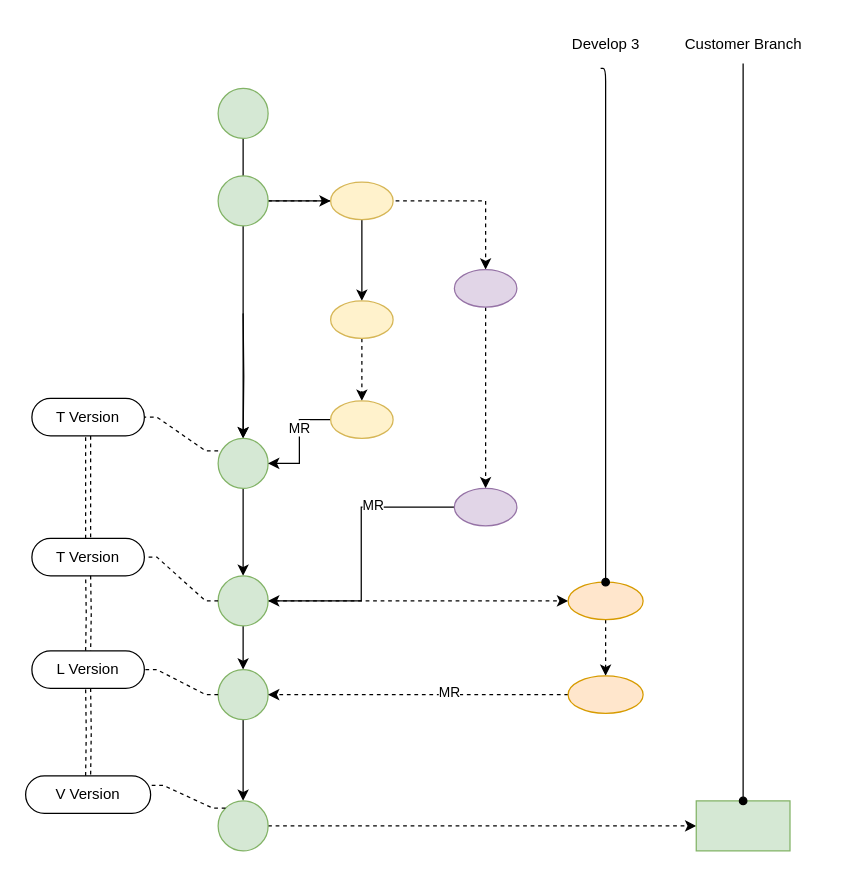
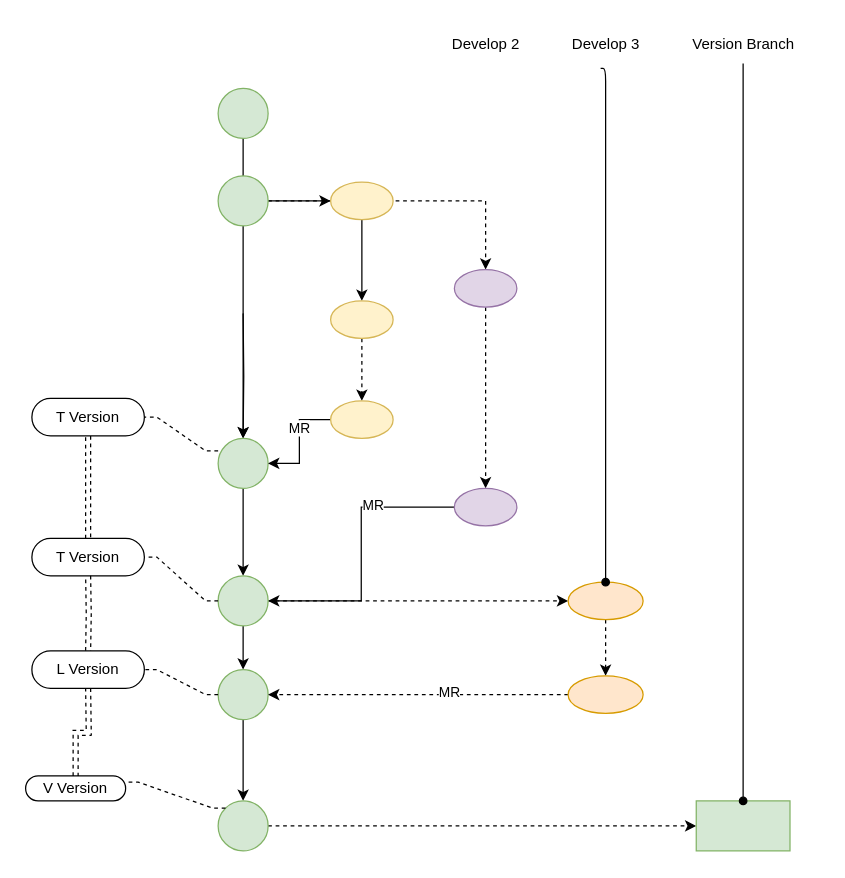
  <mxCell id="0" />
  <mxCell id="1" parent="0" />
  <mxCell id="2" value="" style="edgeStyle=orthogonalEdgeStyle;rounded=0;orthogonalLoop=1;jettySize=auto;html=1;entryX=0.5;entryY=0;entryDx=0;entryDy=0;" edge="1" parent="1" source="3" target="9"><mxGeometry relative="1" as="geometry"><mxPoint x="194" y="290" as="targetPoint" /></mxGeometry></mxCell>
  <mxCell id="3" value="" style="ellipse;whiteSpace=wrap;html=1;aspect=fixed;fillColor=#d5e8d4;strokeColor=#82b366;" vertex="1" parent="1"><mxGeometry x="174" y="70" width="40" height="40" as="geometry" /></mxCell>
  <mxCell id="4" value="" style="edgeStyle=orthogonalEdgeStyle;rounded=0;orthogonalLoop=1;jettySize=auto;html=1;" edge="1" parent="1" source="6" target="11"><mxGeometry relative="1" as="geometry" /></mxCell>
  <mxCell id="5" style="edgeStyle=orthogonalEdgeStyle;rounded=0;orthogonalLoop=1;jettySize=auto;html=1;entryX=0.5;entryY=0;entryDx=0;entryDy=0;dashed=1;" edge="1" parent="1" source="6" target="19"><mxGeometry relative="1" as="geometry" /></mxCell>
  <mxCell id="6" value="" style="ellipse;whiteSpace=wrap;html=1;aspect=fixed;fillColor=#d5e8d4;strokeColor=#82b366;" vertex="1" parent="1"><mxGeometry x="174" y="140" width="40" height="40" as="geometry" /></mxCell>
  <mxCell id="7" value="" style="edgeStyle=orthogonalEdgeStyle;rounded=0;orthogonalLoop=1;jettySize=auto;html=1;" edge="1" parent="1" target="9"><mxGeometry relative="1" as="geometry"><mxPoint x="194" y="250" as="sourcePoint" /></mxGeometry></mxCell>
  <mxCell id="8" value="" style="edgeStyle=orthogonalEdgeStyle;rounded=0;orthogonalLoop=1;jettySize=auto;html=1;" edge="1" parent="1" source="9" target="25"><mxGeometry relative="1" as="geometry" /></mxCell>
  <mxCell id="9" value="" style="ellipse;whiteSpace=wrap;html=1;aspect=fixed;fillColor=#d5e8d4;strokeColor=#82b366;" vertex="1" parent="1"><mxGeometry x="174" y="350" width="40" height="40" as="geometry" /></mxCell>
  <mxCell id="10" value="" style="edgeStyle=orthogonalEdgeStyle;rounded=0;orthogonalLoop=1;jettySize=auto;html=1;" edge="1" parent="1" source="11" target="14"><mxGeometry relative="1" as="geometry" /></mxCell>
  <mxCell id="11" value="" style="ellipse;whiteSpace=wrap;html=1;fillColor=#fff2cc;strokeColor=#d6b656;" vertex="1" parent="1"><mxGeometry x="264" y="145" width="50" height="30" as="geometry" /></mxCell>
+ <mxCell id="12" value="Develop 2" style="text;html=1;resizable=0;autosize=1;align=center;verticalAlign=middle;points=[];fillColor=none;strokeColor=none;rounded=0;" vertex="1" parent="1"><mxGeometry x="347.5" y="20" width="80" height="30" as="geometry" /></mxCell>
  <mxCell id="13" value="" style="edgeStyle=orthogonalEdgeStyle;rounded=0;orthogonalLoop=1;jettySize=auto;html=1;dashed=1;" edge="1" parent="1" source="14" target="17"><mxGeometry relative="1" as="geometry" /></mxCell>
  <mxCell id="14" value="" style="ellipse;whiteSpace=wrap;html=1;fillColor=#fff2cc;strokeColor=#d6b656;" vertex="1" parent="1"><mxGeometry x="264" y="240" width="50" height="30" as="geometry" /></mxCell>
  <mxCell id="15" style="edgeStyle=orthogonalEdgeStyle;rounded=0;orthogonalLoop=1;jettySize=auto;html=1;entryX=1;entryY=0.5;entryDx=0;entryDy=0;" edge="1" parent="1" source="17" target="9"><mxGeometry relative="1" as="geometry" /></mxCell>
  <mxCell id="16" value="MR" style="edgeLabel;html=1;align=center;verticalAlign=middle;resizable=0;points=[];" vertex="1" connectable="0" parent="15"><mxGeometry x="-0.271" y="-1" relative="1" as="geometry"><mxPoint as="offset" /></mxGeometry></mxCell>
  <mxCell id="17" value="" style="ellipse;whiteSpace=wrap;html=1;fillColor=#fff2cc;strokeColor=#d6b656;" vertex="1" parent="1"><mxGeometry x="264" y="320" width="50" height="30" as="geometry" /></mxCell>
  <mxCell id="18" style="edgeStyle=orthogonalEdgeStyle;rounded=0;orthogonalLoop=1;jettySize=auto;html=1;dashed=1;" edge="1" parent="1" source="19" target="22"><mxGeometry relative="1" as="geometry" /></mxCell>
  <mxCell id="19" value="" style="ellipse;whiteSpace=wrap;html=1;fillColor=#e1d5e7;strokeColor=#9673a6;" vertex="1" parent="1"><mxGeometry x="363" y="215" width="50" height="30" as="geometry" /></mxCell>
  <mxCell id="20" style="edgeStyle=orthogonalEdgeStyle;rounded=0;orthogonalLoop=1;jettySize=auto;html=1;entryX=1;entryY=0.5;entryDx=0;entryDy=0;" edge="1" parent="1" source="22" target="25"><mxGeometry relative="1" as="geometry" /></mxCell>
  <mxCell id="21" value="MR" style="edgeLabel;html=1;align=center;verticalAlign=middle;resizable=0;points=[];" vertex="1" connectable="0" parent="20"><mxGeometry x="-0.411" y="-2" relative="1" as="geometry"><mxPoint as="offset" /></mxGeometry></mxCell>
  <mxCell id="22" value="" style="ellipse;whiteSpace=wrap;html=1;fillColor=#e1d5e7;strokeColor=#9673a6;" vertex="1" parent="1"><mxGeometry x="363" y="390" width="50" height="30" as="geometry" /></mxCell>
  <mxCell id="23" value="" style="edgeStyle=orthogonalEdgeStyle;rounded=0;orthogonalLoop=1;jettySize=auto;html=1;" edge="1" parent="1" source="25" target="27"><mxGeometry relative="1" as="geometry" /></mxCell>
  <mxCell id="24" value="" style="edgeStyle=orthogonalEdgeStyle;rounded=0;orthogonalLoop=1;jettySize=auto;html=1;dashed=1;" edge="1" parent="1" source="25" target="36"><mxGeometry relative="1" as="geometry" /></mxCell>
  <mxCell id="25" value="" style="ellipse;whiteSpace=wrap;html=1;aspect=fixed;fillColor=#d5e8d4;strokeColor=#82b366;" vertex="1" parent="1"><mxGeometry x="174" y="460" width="40" height="40" as="geometry" /></mxCell>
  <mxCell id="26" value="" style="edgeStyle=orthogonalEdgeStyle;rounded=0;orthogonalLoop=1;jettySize=auto;html=1;" edge="1" parent="1" source="27" target="29"><mxGeometry relative="1" as="geometry" /></mxCell>
  <mxCell id="27" value="" style="ellipse;whiteSpace=wrap;html=1;aspect=fixed;fillColor=#d5e8d4;strokeColor=#82b366;" vertex="1" parent="1"><mxGeometry x="174" y="535" width="40" height="40" as="geometry" /></mxCell>
  <mxCell id="28" value="" style="edgeStyle=orthogonalEdgeStyle;rounded=0;orthogonalLoop=1;jettySize=auto;html=1;dashed=1;" edge="1" parent="1" source="29" target="47"><mxGeometry relative="1" as="geometry" /></mxCell>
  <mxCell id="29" value="" style="ellipse;whiteSpace=wrap;html=1;aspect=fixed;fillColor=#d5e8d4;strokeColor=#82b366;" vertex="1" parent="1"><mxGeometry x="174" y="640" width="40" height="40" as="geometry" /></mxCell>
  <mxCell id="30" value="" style="edgeStyle=orthogonalEdgeStyle;rounded=0;orthogonalLoop=1;jettySize=auto;html=1;dashed=1;shape=link;" edge="1" parent="1" source="31" target="33"><mxGeometry relative="1" as="geometry" /></mxCell>
  <mxCell id="31" value="T Version" style="whiteSpace=wrap;html=1;rounded=1;arcSize=50;align=center;verticalAlign=middle;strokeWidth=1;autosize=1;spacing=4;treeFolding=1;treeMoving=1;newEdgeStyle={&quot;edgeStyle&quot;:&quot;entityRelationEdgeStyle&quot;,&quot;startArrow&quot;:&quot;none&quot;,&quot;endArrow&quot;:&quot;none&quot;,&quot;segment&quot;:10,&quot;curved&quot;:1};" vertex="1" parent="1"><mxGeometry x="25" y="318" width="90" height="30" as="geometry" /></mxCell>
  <mxCell id="32" value="" style="edgeStyle=entityRelationEdgeStyle;startArrow=none;endArrow=none;segment=10;rounded=0;dashed=1;entryX=1;entryY=0.5;entryDx=0;entryDy=0;exitX=0;exitY=0.25;exitDx=0;exitDy=0;exitPerimeter=0;" edge="1" target="31" parent="1" source="9"><mxGeometry relative="1" as="geometry"><mxPoint x="24" y="350" as="sourcePoint" /></mxGeometry></mxCell>
  <mxCell id="33" value="T Version" style="whiteSpace=wrap;html=1;rounded=1;arcSize=50;align=center;verticalAlign=middle;strokeWidth=1;autosize=1;spacing=4;treeFolding=1;treeMoving=1;newEdgeStyle={&quot;edgeStyle&quot;:&quot;entityRelationEdgeStyle&quot;,&quot;startArrow&quot;:&quot;none&quot;,&quot;endArrow&quot;:&quot;none&quot;,&quot;segment&quot;:10,&quot;curved&quot;:1};" vertex="1" parent="1"><mxGeometry x="25" y="430" width="90" height="30" as="geometry" /></mxCell>
  <mxCell id="34" value="" style="edgeStyle=entityRelationEdgeStyle;startArrow=none;endArrow=none;segment=10;rounded=0;dashed=1;entryX=1;entryY=0.5;entryDx=0;entryDy=0;exitX=0;exitY=0.5;exitDx=0;exitDy=0;" edge="1" parent="1" source="25" target="33"><mxGeometry relative="1" as="geometry"><mxPoint x="184" y="370" as="sourcePoint" /><mxPoint x="125" y="343" as="targetPoint" /></mxGeometry></mxCell>
  <mxCell id="35" value="" style="edgeStyle=orthogonalEdgeStyle;rounded=0;orthogonalLoop=1;jettySize=auto;html=1;dashed=1;" edge="1" parent="1" source="36" target="40"><mxGeometry relative="1" as="geometry" /></mxCell>
  <mxCell id="36" value="" style="ellipse;whiteSpace=wrap;html=1;fillColor=#ffe6cc;strokeColor=#d79b00;" vertex="1" parent="1"><mxGeometry x="454" y="465" width="60" height="30" as="geometry" /></mxCell>
  <mxCell id="37" value="Develop 3" style="text;html=1;resizable=0;autosize=1;align=center;verticalAlign=middle;points=[];fillColor=none;strokeColor=none;rounded=0;" vertex="1" parent="1"><mxGeometry x="444" y="20" width="80" height="30" as="geometry" /></mxCell>
  <mxCell id="38" style="edgeStyle=orthogonalEdgeStyle;rounded=0;orthogonalLoop=1;jettySize=auto;html=1;dashed=1;" edge="1" parent="1" source="40" target="27"><mxGeometry relative="1" as="geometry" /></mxCell>
  <mxCell id="39" value="MR" style="edgeLabel;html=1;align=center;verticalAlign=middle;resizable=0;points=[];" vertex="1" connectable="0" parent="38"><mxGeometry x="-0.2" y="-3" relative="1" as="geometry"><mxPoint as="offset" /></mxGeometry></mxCell>
  <mxCell id="40" value="" style="ellipse;whiteSpace=wrap;html=1;fillColor=#ffe6cc;strokeColor=#d79b00;" vertex="1" parent="1"><mxGeometry x="454" y="540" width="60" height="30" as="geometry" /></mxCell>
  <mxCell id="41" value="L Version" style="whiteSpace=wrap;html=1;rounded=1;arcSize=50;align=center;verticalAlign=middle;strokeWidth=1;autosize=1;spacing=4;treeFolding=1;treeMoving=1;newEdgeStyle={&quot;edgeStyle&quot;:&quot;entityRelationEdgeStyle&quot;,&quot;startArrow&quot;:&quot;none&quot;,&quot;endArrow&quot;:&quot;none&quot;,&quot;segment&quot;:10,&quot;curved&quot;:1};" vertex="1" parent="1"><mxGeometry x="25" y="520" width="90" height="30" as="geometry" /></mxCell>
  <mxCell id="42" value="" style="edgeStyle=entityRelationEdgeStyle;startArrow=none;endArrow=none;segment=10;rounded=0;dashed=1;entryX=1;entryY=0.5;entryDx=0;entryDy=0;exitX=0;exitY=0.5;exitDx=0;exitDy=0;" edge="1" parent="1" source="27" target="41"><mxGeometry relative="1" as="geometry"><mxPoint x="184" y="490" as="sourcePoint" /><mxPoint x="125" y="455" as="targetPoint" /></mxGeometry></mxCell>
- <mxCell id="43" value="V Version" style="whiteSpace=wrap;html=1;rounded=1;arcSize=50;align=center;verticalAlign=middle;strokeWidth=1;autosize=1;spacing=4;treeFolding=1;treeMoving=1;newEdgeStyle={&quot;edgeStyle&quot;:&quot;entityRelationEdgeStyle&quot;,&quot;startArrow&quot;:&quot;none&quot;,&quot;endArrow&quot;:&quot;none&quot;,&quot;segment&quot;:10,&quot;curved&quot;:1};" vertex="1" parent="1"><mxGeometry x="20" y="620" width="100" height="30" as="geometry" /></mxCell>
+ <mxCell id="43" value="V Version" style="whiteSpace=wrap;html=1;rounded=1;arcSize=50;align=center;verticalAlign=middle;strokeWidth=1;autosize=1;spacing=4;treeFolding=1;treeMoving=1;newEdgeStyle={&quot;edgeStyle&quot;:&quot;entityRelationEdgeStyle&quot;,&quot;startArrow&quot;:&quot;none&quot;,&quot;endArrow&quot;:&quot;none&quot;,&quot;segment&quot;:10,&quot;curved&quot;:1};" vertex="1" parent="1"><mxGeometry x="20" y="620" width="80" height="20" as="geometry" /></mxCell>
  <mxCell id="44" value="" style="edgeStyle=entityRelationEdgeStyle;startArrow=none;endArrow=none;segment=10;rounded=0;dashed=1;entryX=1;entryY=0.25;entryDx=0;entryDy=0;exitX=0;exitY=0;exitDx=0;exitDy=0;" edge="1" parent="1" source="29" target="43"><mxGeometry relative="1" as="geometry"><mxPoint x="184" y="565" as="sourcePoint" /><mxPoint x="125" y="545" as="targetPoint" /></mxGeometry></mxCell>
  <mxCell id="45" value="" style="edgeStyle=orthogonalEdgeStyle;rounded=0;orthogonalLoop=1;jettySize=auto;html=1;dashed=1;shape=link;entryX=0.5;entryY=0;entryDx=0;entryDy=0;" edge="1" parent="1" target="41"><mxGeometry relative="1" as="geometry"><mxPoint x="70" y="460" as="sourcePoint" /><mxPoint x="80" y="440" as="targetPoint" /></mxGeometry></mxCell>
  <mxCell id="46" value="" style="edgeStyle=orthogonalEdgeStyle;rounded=0;orthogonalLoop=1;jettySize=auto;html=1;dashed=1;shape=link;entryX=0.5;entryY=0;entryDx=0;entryDy=0;" edge="1" parent="1" target="43"><mxGeometry relative="1" as="geometry"><mxPoint x="70" y="550" as="sourcePoint" /><mxPoint x="80" y="530" as="targetPoint" /></mxGeometry></mxCell>
  <mxCell id="47" value="" style="whiteSpace=wrap;html=1;fillColor=#d5e8d4;strokeColor=#82b366;" vertex="1" parent="1"><mxGeometry x="556.5" y="640" width="75" height="40" as="geometry" /></mxCell>
  <mxCell id="48" style="edgeStyle=orthogonalEdgeStyle;rounded=1;orthogonalLoop=1;jettySize=auto;html=1;endArrow=oval;endFill=1;" edge="1" parent="1" source="49" target="47"><mxGeometry relative="1" as="geometry" /></mxCell>
- <mxCell id="49" value="Customer Branch" style="text;html=1;resizable=0;autosize=1;align=center;verticalAlign=middle;points=[];fillColor=none;strokeColor=none;rounded=0;" vertex="1" parent="1"><mxGeometry x="534" y="20" width="120" height="30" as="geometry" /></mxCell>
+ <mxCell id="49" value="Version Branch" style="text;html=1;resizable=0;autosize=1;align=center;verticalAlign=middle;points=[];fillColor=none;strokeColor=none;rounded=0;" vertex="1" parent="1"><mxGeometry x="534" y="20" width="120" height="30" as="geometry" /></mxCell>
  <mxCell id="50" style="edgeStyle=orthogonalEdgeStyle;rounded=1;orthogonalLoop=1;jettySize=auto;html=1;endArrow=oval;endFill=1;exitX=0.45;exitY=1.133;exitDx=0;exitDy=0;exitPerimeter=0;entryX=0.5;entryY=0;entryDx=0;entryDy=0;" edge="1" parent="1" source="37" target="36"><mxGeometry relative="1" as="geometry"><mxPoint x="604" y="60" as="sourcePoint" /><mxPoint x="604" y="650" as="targetPoint" /><Array as="points"><mxPoint x="484" y="54" /></Array></mxGeometry></mxCell>
